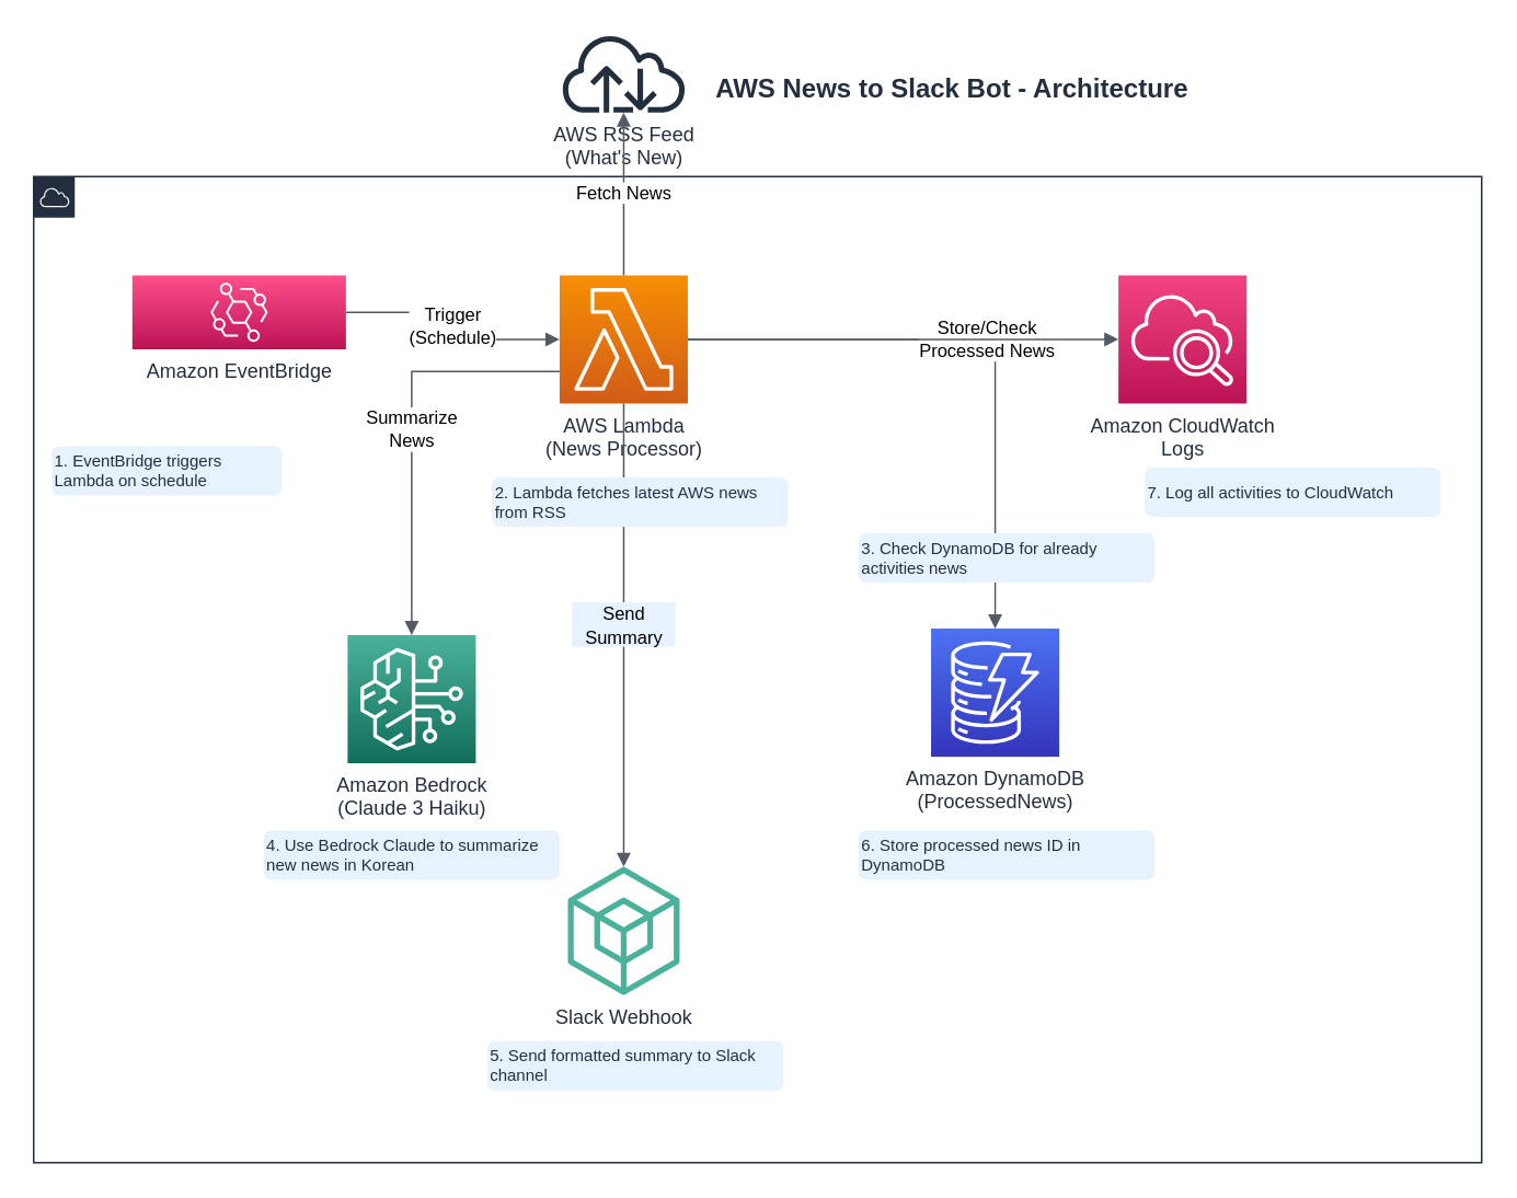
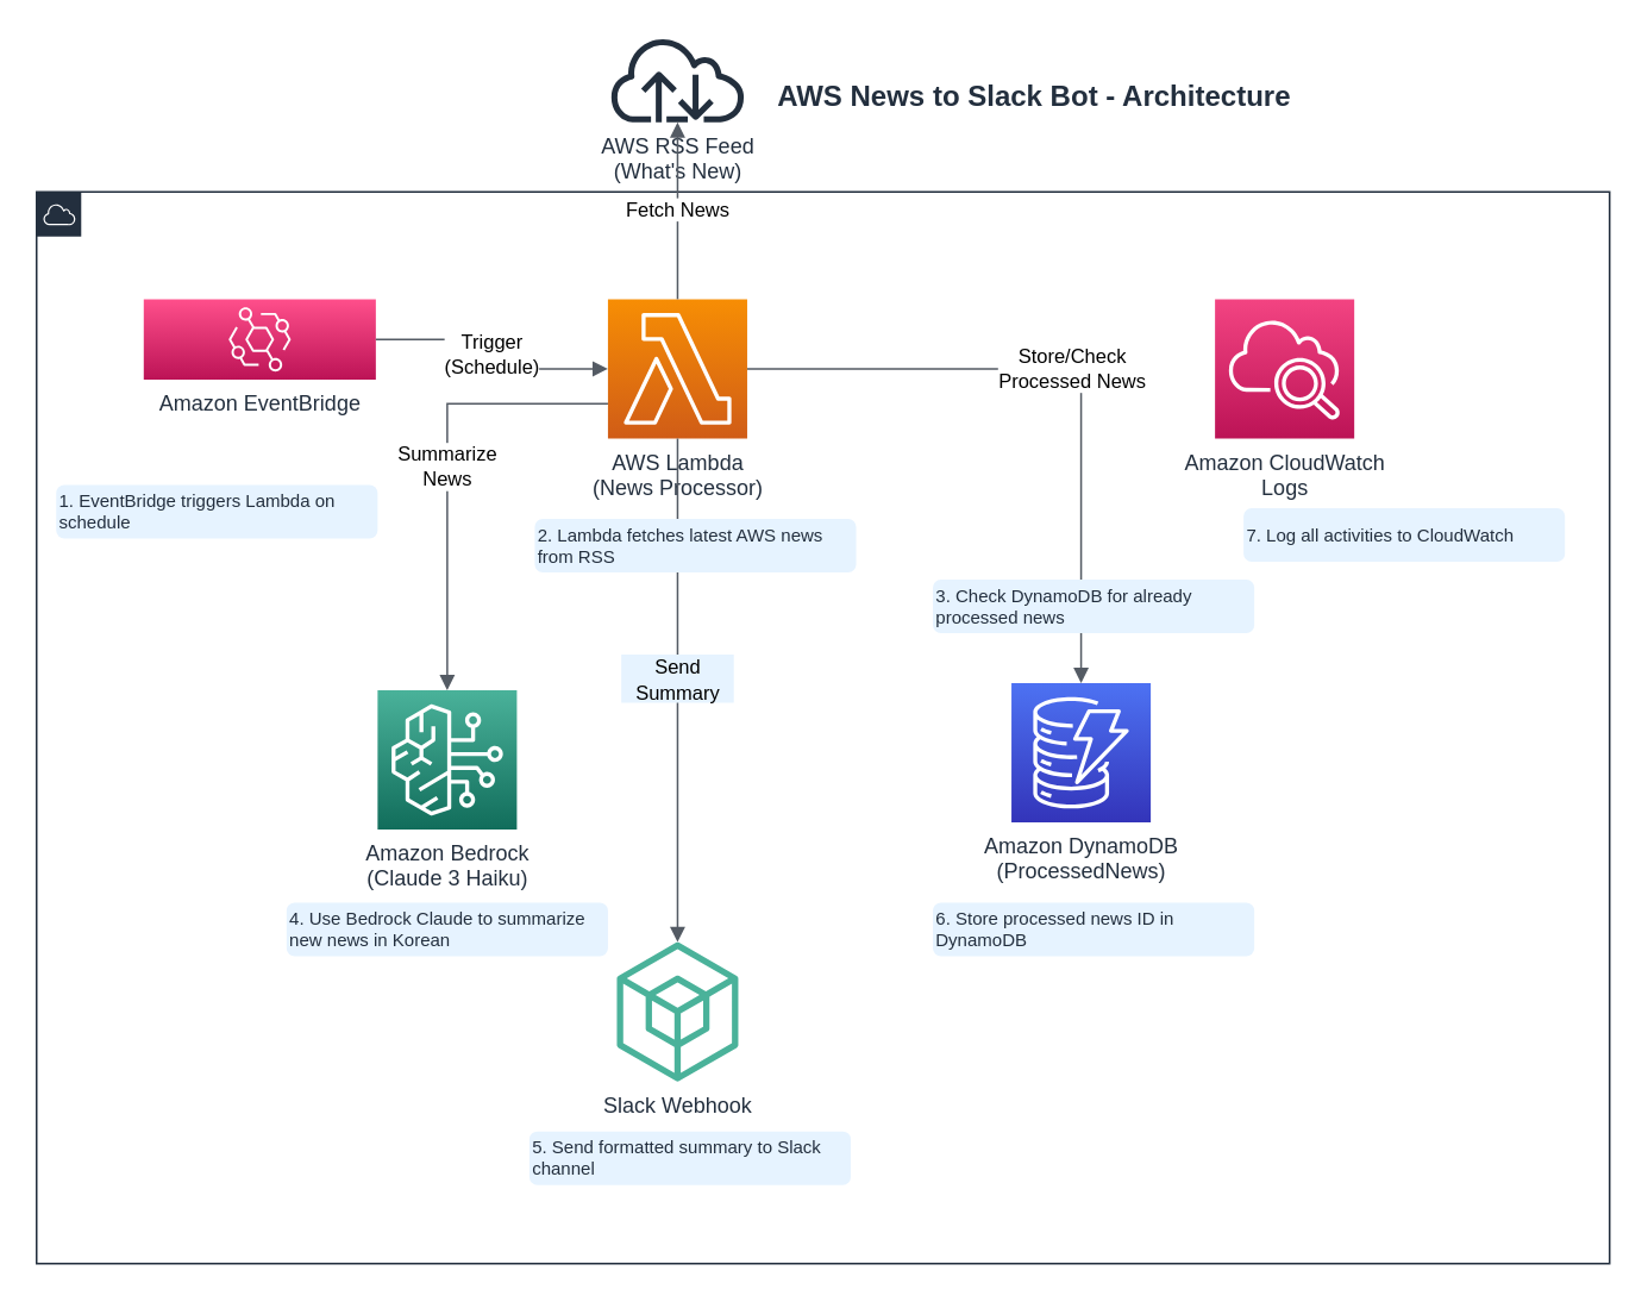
  <mxCell id="0" />
  <mxCell id="1" parent="0" />
  <mxCell id="2" value="" style="sketch=0;outlineConnect=0;gradientColor=none;html=1;whiteSpace=wrap;fontSize=12;fontStyle=0;shape=mxgraph.aws4.group;grIcon=mxgraph.aws4.group_aws_cloud;strokeColor=#232F3E;fillColor=none;verticalAlign=top;align=left;spacingLeft=30;fontColor=#232F3E;dashed=0;" parent="1" vertex="1"><mxGeometry x="20" y="107" width="881" height="600" as="geometry" /></mxCell>
  <mxCell id="3" value="Amazon EventBridge" style="sketch=0;points=[[0,0,0],[0.25,0,0],[0.5,0,0],[0.75,0,0],[1,0,0],[0,1,0],[0.25,1,0],[0.5,1,0],[0.75,1,0],[1,1,0],[0,0.25,0],[0,0.5,0],[0,0.75,0],[1,0.25,0],[1,0.5,0],[1,0.75,0]];outlineConnect=0;fontColor=#232F3E;gradientColor=#FF4F8B;gradientDirection=north;fillColor=#BC1356;strokeColor=#ffffff;dashed=0;verticalLabelPosition=bottom;verticalAlign=top;align=center;html=1;fontSize=12;fontStyle=0;aspect=fixed;shape=mxgraph.aws4.resourceIcon;resIcon=mxgraph.aws4.eventbridge;" parent="1" vertex="1"><mxGeometry x="80" y="167" width="130" height="45" as="geometry" /></mxCell>
  <mxCell id="4" value="AWS Lambda&#10;(News Processor)" style="sketch=0;points=[[0,0,0],[0.25,0,0],[0.5,0,0],[0.75,0,0],[1,0,0],[0,1,0],[0.25,1,0],[0.5,1,0],[0.75,1,0],[1,1,0],[0,0.25,0],[0,0.5,0],[0,0.75,0],[1,0.25,0],[1,0.5,0],[1,0.75,0]];outlineConnect=0;fontColor=#232F3E;gradientColor=#F78E04;gradientDirection=north;fillColor=#D05C17;strokeColor=#ffffff;dashed=0;verticalLabelPosition=bottom;verticalAlign=top;align=center;html=1;fontSize=12;fontStyle=0;aspect=fixed;shape=mxgraph.aws4.resourceIcon;resIcon=mxgraph.aws4.lambda;" parent="1" vertex="1"><mxGeometry x="340" y="167" width="78" height="78" as="geometry" /></mxCell>
  <mxCell id="5" value="Amazon DynamoDB&#10;(ProcessedNews)" style="sketch=0;points=[[0,0,0],[0.25,0,0],[0.5,0,0],[0.75,0,0],[1,0,0],[0,1,0],[0.25,1,0],[0.5,1,0],[0.75,1,0],[1,1,0],[0,0.25,0],[0,0.5,0],[0,0.75,0],[1,0.25,0],[1,0.5,0],[1,0.75,0]];outlineConnect=0;fontColor=#232F3E;gradientColor=#4D72F3;gradientDirection=north;fillColor=#3334B9;strokeColor=#ffffff;dashed=0;verticalLabelPosition=bottom;verticalAlign=top;align=center;html=1;fontSize=12;fontStyle=0;aspect=fixed;shape=mxgraph.aws4.resourceIcon;resIcon=mxgraph.aws4.dynamodb;" parent="1" vertex="1"><mxGeometry x="566" y="382" width="78" height="78" as="geometry" /></mxCell>
  <mxCell id="6" value="Amazon Bedrock&#10;(Claude 3 Haiku)" style="sketch=0;points=[[0,0,0],[0.25,0,0],[0.5,0,0],[0.75,0,0],[1,0,0],[0,1,0],[0.25,1,0],[0.5,1,0],[0.75,1,0],[1,1,0],[0,0.25,0],[0,0.5,0],[0,0.75,0],[1,0.25,0],[1,0.5,0],[1,0.75,0]];outlineConnect=0;fontColor=#232F3E;gradientColor=#4AB29A;gradientDirection=north;fillColor=#116D5B;strokeColor=#ffffff;dashed=0;verticalLabelPosition=bottom;verticalAlign=top;align=center;html=1;fontSize=12;fontStyle=0;aspect=fixed;shape=mxgraph.aws4.resourceIcon;resIcon=mxgraph.aws4.bedrock;" parent="1" vertex="1"><mxGeometry x="211" y="386" width="78" height="78" as="geometry" /></mxCell>
  <mxCell id="7" value="Amazon CloudWatch&#10;Logs" style="sketch=0;points=[[0,0,0],[0.25,0,0],[0.5,0,0],[0.75,0,0],[1,0,0],[0,1,0],[0.25,1,0],[0.5,1,0],[0.75,1,0],[1,1,0],[0,0.25,0],[0,0.5,0],[0,0.75,0],[1,0.25,0],[1,0.5,0],[1,0.75,0]];outlineConnect=0;fontColor=#232F3E;gradientColor=#F34482;gradientDirection=north;fillColor=#BC1356;strokeColor=#ffffff;dashed=0;verticalLabelPosition=bottom;verticalAlign=top;align=center;html=1;fontSize=12;fontStyle=0;aspect=fixed;shape=mxgraph.aws4.resourceIcon;resIcon=mxgraph.aws4.cloudwatch_2;" parent="1" vertex="1"><mxGeometry x="680" y="167" width="78" height="78" as="geometry" /></mxCell>
  <mxCell id="8" value="AWS RSS Feed&#10;(What's New)" style="sketch=0;outlineConnect=0;fontColor=#232F3E;gradientColor=none;fillColor=#232F3D;strokeColor=none;dashed=0;verticalLabelPosition=bottom;verticalAlign=top;align=center;html=1;fontSize=12;fontStyle=0;aspect=fixed;pointerEvents=1;shape=mxgraph.aws4.internet;" parent="1" vertex="1"><mxGeometry x="340" y="20" width="78" height="48" as="geometry" /></mxCell>
  <mxCell id="9" value="Slack Webhook" style="sketch=0;outlineConnect=0;fontColor=#232F3E;gradientColor=none;fillColor=#4AB29A;strokeColor=none;dashed=0;verticalLabelPosition=bottom;verticalAlign=top;align=center;html=1;fontSize=12;fontStyle=0;aspect=fixed;pointerEvents=1;shape=mxgraph.aws4.external_sdk;" parent="1" vertex="1"><mxGeometry x="340" y="527" width="78" height="78" as="geometry" /></mxCell>
  <mxCell id="10" value="Trigger&#10;(Schedule)" style="edgeStyle=orthogonalEdgeStyle;html=1;endArrow=block;elbow=vertical;startArrow=none;endFill=1;strokeColor=#545B64;rounded=0;" parent="1" source="3" target="4" edge="1"><mxGeometry width="100" relative="1" as="geometry"><mxPoint x="190" y="206" as="sourcePoint" /><mxPoint x="290" y="206" as="targetPoint" /></mxGeometry></mxCell>
  <mxCell id="11" value="Fetch News" style="edgeStyle=orthogonalEdgeStyle;html=1;endArrow=block;elbow=vertical;startArrow=none;endFill=1;strokeColor=#545B64;rounded=0;" parent="1" source="4" target="8" edge="1"><mxGeometry width="100" relative="1" as="geometry"><mxPoint x="379" y="167" as="sourcePoint" /><mxPoint x="379" y="107" as="targetPoint" /></mxGeometry></mxCell>
  <mxCell id="12" value="Summarize&#10;News" style="edgeStyle=orthogonalEdgeStyle;html=1;endArrow=block;elbow=vertical;startArrow=none;endFill=1;strokeColor=#545B64;rounded=0;exitX=0;exitY=0.75;exitDx=0;exitDy=0;exitPerimeter=0;" parent="1" source="4" target="6" edge="1"><mxGeometry width="100" relative="1" as="geometry"><mxPoint x="340" y="247" as="sourcePoint" /><mxPoint x="240" y="327" as="targetPoint" /></mxGeometry></mxCell>
  <mxCell id="13" value="Store/Check&#10;Processed News" style="edgeStyle=orthogonalEdgeStyle;html=1;endArrow=block;elbow=vertical;startArrow=none;endFill=1;strokeColor=#545B64;rounded=0;" parent="1" source="4" target="5" edge="1"><mxGeometry width="100" relative="1" as="geometry"><mxPoint x="420" y="247" as="sourcePoint" /><mxPoint x="540" y="327" as="targetPoint" /></mxGeometry></mxCell>
  <mxCell id="14" value="" style="edgeStyle=orthogonalEdgeStyle;html=1;endArrow=block;elbow=vertical;startArrow=none;endFill=1;strokeColor=#545B64;rounded=0;" parent="1" source="4" target="9" edge="1"><mxGeometry width="100" relative="1" as="geometry"><mxPoint x="379" y="247" as="sourcePoint" /><mxPoint x="379" y="507" as="targetPoint" /></mxGeometry></mxCell>
- <mxCell id="15" value="" style="edgeStyle=orthogonalEdgeStyle;html=1;endArrow=block;elbow=vertical;startArrow=none;endFill=1;strokeColor=#545B64;rounded=0;" parent="1" source="4" target="7" edge="1"><mxGeometry width="100" relative="1" as="geometry"><mxPoint x="420" y="206" as="sourcePoint" /><mxPoint x="720" y="206" as="targetPoint" /></mxGeometry></mxCell>
  <mxCell id="16" value="AWS News to Slack Bot - Architecture" style="text;html=1;strokeColor=none;fillColor=none;align=center;verticalAlign=middle;whiteSpace=wrap;rounded=0;fontSize=16;fontStyle=1;fontColor=#232F3E;" parent="1" vertex="1"><mxGeometry x="429" y="38" width="300" height="30" as="geometry" /></mxCell>
- <mxCell id="17" value="1. EventBridge triggers Lambda on schedule" style="text;html=1;strokeColor=none;fillColor=#E6F3FF;align=left;verticalAlign=middle;whiteSpace=wrap;rounded=1;fontSize=10;fontColor=#232F3E;" parent="1" vertex="1"><mxGeometry x="31" y="271" width="140" height="30" as="geometry" /></mxCell>
+ <mxCell id="17" value="1. EventBridge triggers Lambda on schedule" style="text;html=1;strokeColor=none;fillColor=#E6F3FF;align=left;verticalAlign=middle;whiteSpace=wrap;rounded=1;fontSize=10;fontColor=#232F3E;" parent="1" vertex="1"><mxGeometry x="31" y="271" width="180" height="30" as="geometry" /></mxCell>
  <mxCell id="18" value="2. Lambda fetches latest AWS news from RSS" style="text;html=1;strokeColor=none;fillColor=#E6F3FF;align=left;verticalAlign=middle;whiteSpace=wrap;rounded=1;fontSize=10;fontColor=#232F3E;" parent="1" vertex="1"><mxGeometry x="299" y="290" width="180" height="30" as="geometry" /></mxCell>
- <mxCell id="19" value="3. Check DynamoDB for already activities news" style="text;html=1;strokeColor=none;fillColor=#E6F3FF;align=left;verticalAlign=middle;whiteSpace=wrap;rounded=1;fontSize=10;fontColor=#232F3E;" parent="1" vertex="1"><mxGeometry x="522" y="324" width="180" height="30" as="geometry" /></mxCell>
+ <mxCell id="19" value="3. Check DynamoDB for already processed news" style="text;html=1;strokeColor=none;fillColor=#E6F3FF;align=left;verticalAlign=middle;whiteSpace=wrap;rounded=1;fontSize=10;fontColor=#232F3E;" parent="1" vertex="1"><mxGeometry x="522" y="324" width="180" height="30" as="geometry" /></mxCell>
  <mxCell id="20" value="4. Use Bedrock Claude to summarize new news in Korean" style="text;html=1;strokeColor=none;fillColor=#E6F3FF;align=left;verticalAlign=middle;whiteSpace=wrap;rounded=1;fontSize=10;fontColor=#232F3E;" parent="1" vertex="1"><mxGeometry x="160" y="505" width="180" height="30" as="geometry" /></mxCell>
  <mxCell id="21" value="5. Send formatted summary to Slack channel" style="text;html=1;strokeColor=none;fillColor=#E6F3FF;align=left;verticalAlign=middle;whiteSpace=wrap;rounded=1;fontSize=10;fontColor=#232F3E;" parent="1" vertex="1"><mxGeometry x="296" y="633" width="180" height="30" as="geometry" /></mxCell>
  <mxCell id="22" value="6. Store processed news ID in DynamoDB" style="text;html=1;strokeColor=none;fillColor=#E6F3FF;align=left;verticalAlign=middle;whiteSpace=wrap;rounded=1;fontSize=10;fontColor=#232F3E;" parent="1" vertex="1"><mxGeometry x="522" y="505" width="180" height="30" as="geometry" /></mxCell>
  <mxCell id="23" value="7. Log all activities to CloudWatch" style="text;html=1;strokeColor=none;fillColor=#E6F3FF;align=left;verticalAlign=middle;whiteSpace=wrap;rounded=1;fontSize=10;fontColor=#232F3E;" parent="1" vertex="1"><mxGeometry x="696" y="284" width="180" height="30" as="geometry" /></mxCell>
  <mxCell id="24" value="&lt;font style=&quot;font-size: 11px;&quot;&gt;Send&lt;/font&gt;&lt;div&gt;&lt;font style=&quot;font-size: 11px;&quot;&gt;Summary&lt;/font&gt;&lt;/div&gt;" style="rounded=0;whiteSpace=wrap;html=1;strokeColor=none;fillColor=#e6f3ff;" vertex="1" parent="1"><mxGeometry x="347.5" y="366" width="63" height="27" as="geometry" /></mxCell>
